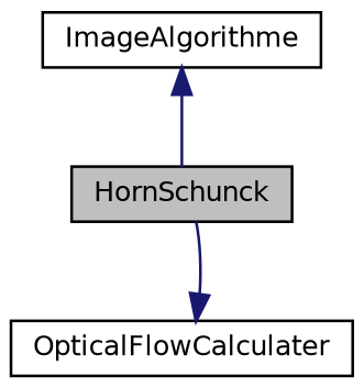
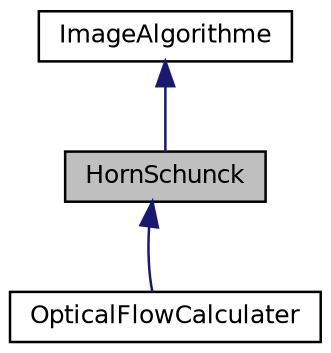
  digraph {
    node [color=black fillcolor=white fontname=Helvetica fontsize=10 shape=record style=filled]
    edge [color=midnightblue dir=back fontname=Helvetica fontsize=10 labelfontname=Helvetica labelfontsize=10 style=solid]
    n1 [fillcolor=grey75 fontcolor=black height=0.2 label=HornSchunck width=0.4]
    n2 [height=0.2 label=OpticalFlowCalculater width=0.4]
    n3 [height=0.2 label=ImageAlgorithme width=0.4]
-   n2 -> n1
+   n1 -> n2
    n3 -> n1
  }
